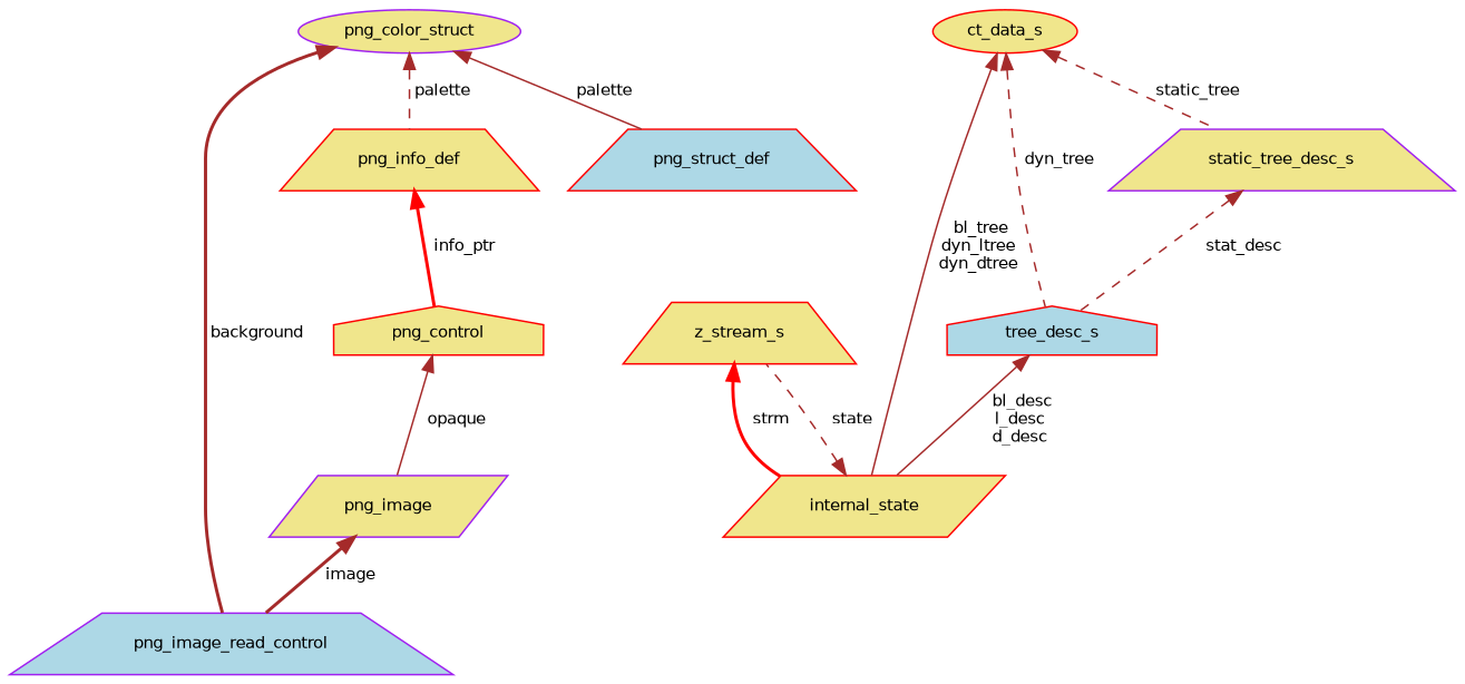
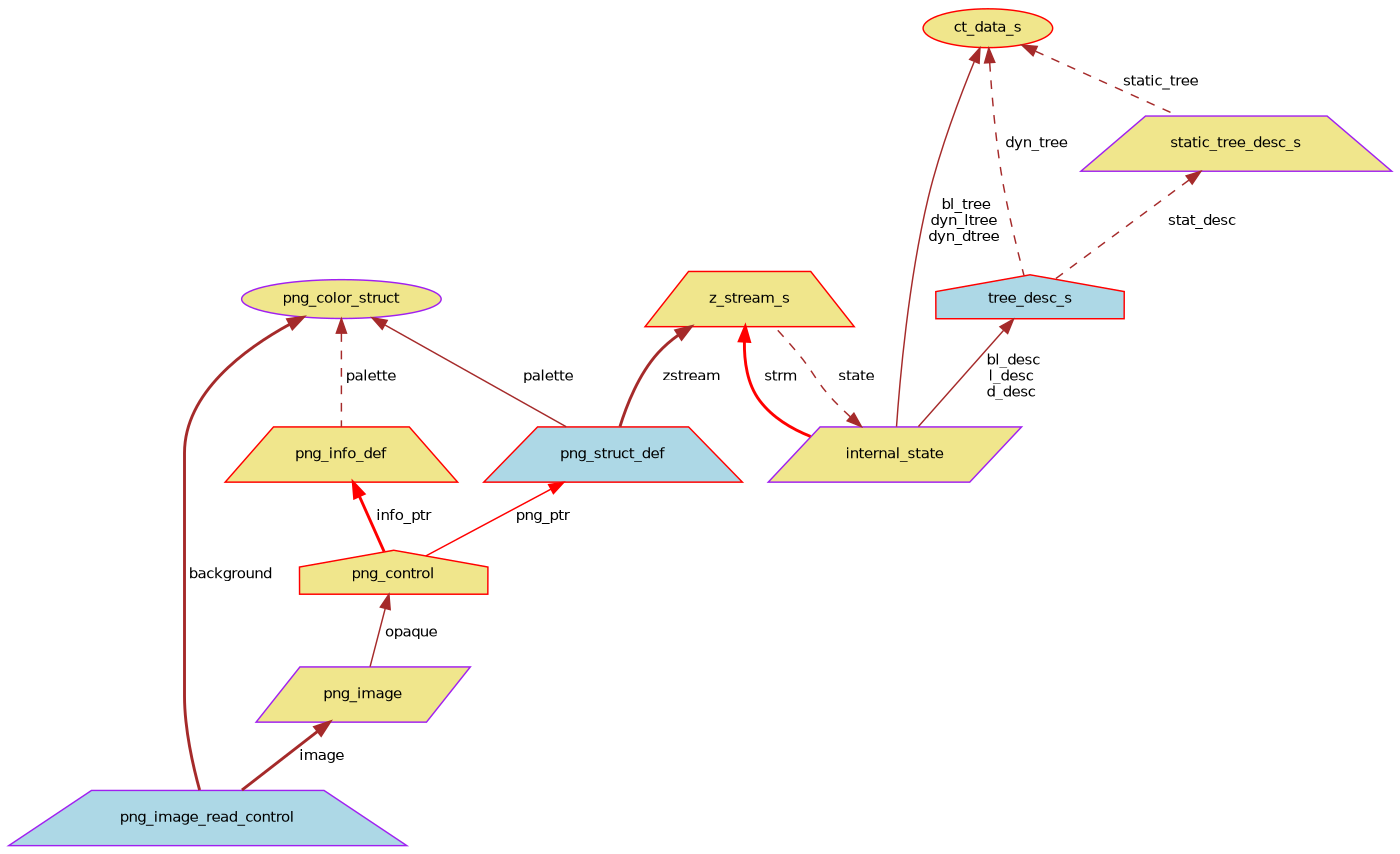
  digraph {
    node [color=red fillcolor=khaki fontname=Helvetica fontsize=10 shape=trapezium style=filled]
    edge [color=brown dir=back fontname=Helvetica fontsize=10 labelfontname=Helvetica labelfontsize=10 style=bold]
    n1 [color=purple fillcolor=lightblue fontcolor=black height=0.2 label=png_image_read_control width=0.4]
    n2 [color=purple height=0.2 label=png_color_struct shape=ellipse width=0.4]
    n3 [height=0.2 label=png_info_def width=0.4]
    n4 [fillcolor=lightblue height=0.2 label=png_struct_def width=0.4]
    n5 [height=0.2 label=png_control shape=house width=0.4]
    n6 [color=purple height=0.2 label=png_image shape=parallelogram width=0.4]
    n7 [height=0.2 label=z_stream_s width=0.4]
-   n8 [height=0.2 label=internal_state shape=parallelogram width=0.4]
+   n8 [color=purple height=0.2 label=internal_state shape=parallelogram width=0.4]
    n9 [fillcolor=lightblue height=0.2 label=tree_desc_s shape=house width=0.4]
    n10 [color=purple height=0.2 label=static_tree_desc_s width=0.4]
    n11 [height=0.2 label=ct_data_s shape=ellipse width=0.4]
    n2 -> n1 [label=" background"]
    n2 -> n3 [label=" palette" style=dashed]
    n2 -> n4 [label=" palette" style=solid]
    n3 -> n5 [color=red label=" info_ptr"]
+   n4 -> n5 [color=red label=" png_ptr" style=solid]
    n5 -> n6 [label=" opaque" style=solid]
    n6 -> n1 [label=" image"]
+   n7 -> n4 [label=" zstream"]
    n7 -> n8 [color=red label=" strm"]
    n8 -> n7 [label=" state" style=dashed]
    n9 -> n8 [label=" bl_desc\nl_desc\nd_desc" style=solid]
    n10 -> n9 [label=" stat_desc" style=dashed]
    n11 -> n8 [label=" bl_tree\ndyn_ltree\ndyn_dtree" style=solid]
    n11 -> n9 [label=" dyn_tree" style=dashed]
    n11 -> n10 [label=" static_tree" style=dashed]
  }
